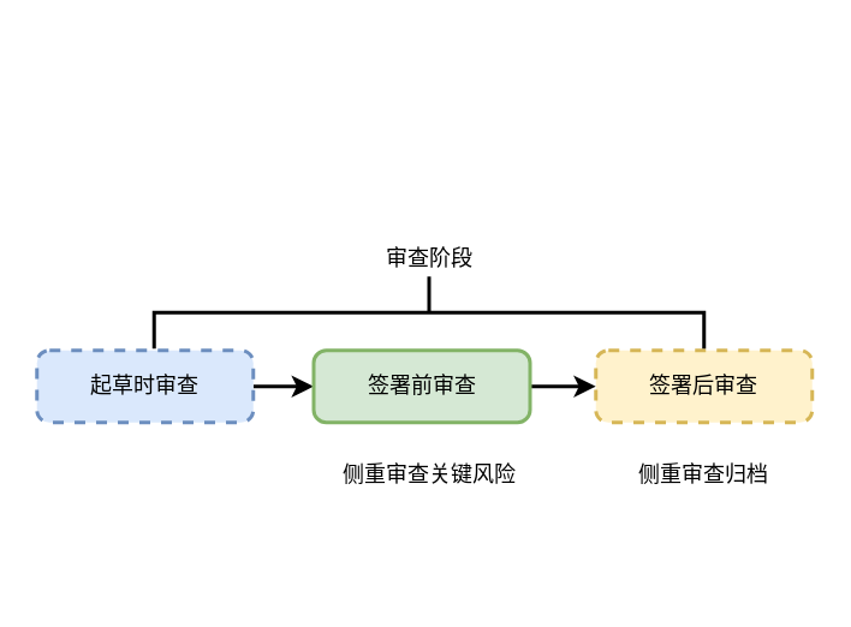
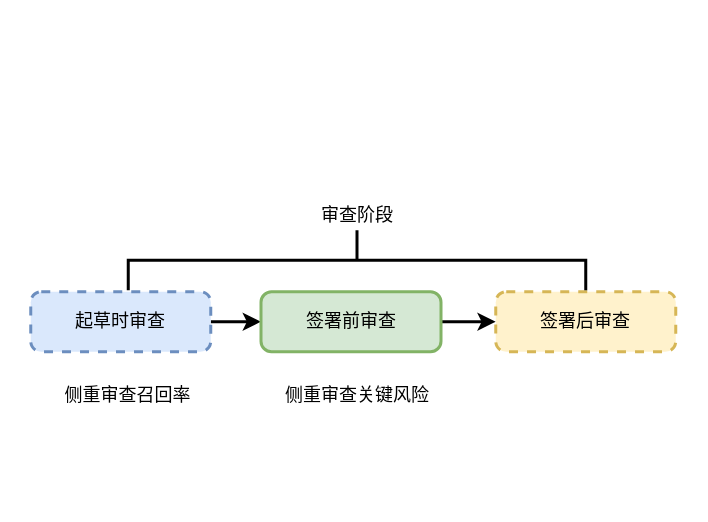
  <mxCell id="0" />
  <mxCell id="1" parent="0" />
  <mxCell id="2" style="edgeStyle=orthogonalEdgeStyle;rounded=0;orthogonalLoop=1;jettySize=auto;html=1;entryX=0;entryY=0.5;entryDx=0;entryDy=0;strokeWidth=2;" edge="1" parent="1" source="3" target="5"><mxGeometry relative="1" as="geometry" /></mxCell>
  <mxCell id="3" value="起草时审查" style="rounded=1;whiteSpace=wrap;html=1;absoluteArcSize=1;arcSize=14;strokeWidth=2;fillColor=#dae8fc;strokeColor=#6c8ebf;dashed=1;" vertex="1" parent="1"><mxGeometry x="20" y="194" width="120" height="40" as="geometry" /></mxCell>
  <mxCell id="4" style="edgeStyle=orthogonalEdgeStyle;rounded=0;orthogonalLoop=1;jettySize=auto;html=1;entryX=0;entryY=0.5;entryDx=0;entryDy=0;strokeWidth=2;" edge="1" parent="1" source="5" target="6"><mxGeometry relative="1" as="geometry" /></mxCell>
  <mxCell id="5" value="签署前审查" style="rounded=1;whiteSpace=wrap;html=1;absoluteArcSize=1;arcSize=14;strokeWidth=2;fillColor=#d5e8d4;strokeColor=#82b366;" vertex="1" parent="1"><mxGeometry x="173.5" y="194" width="120" height="40" as="geometry" /></mxCell>
  <mxCell id="6" value="签署后审查" style="rounded=1;whiteSpace=wrap;html=1;absoluteArcSize=1;arcSize=14;strokeWidth=2;fillColor=#fff2cc;strokeColor=#d6b656;dashed=1;" vertex="1" parent="1"><mxGeometry x="330" y="194" width="120" height="40" as="geometry" /></mxCell>
  <mxCell id="7" value="审查阶段" style="text;html=1;align=center;verticalAlign=middle;whiteSpace=wrap;rounded=0;" vertex="1" parent="1"><mxGeometry x="207.5" y="128" width="60" height="30" as="geometry" /></mxCell>
  <mxCell id="8" value="" style="strokeWidth=2;html=1;shape=mxgraph.flowchart.annotation_2;align=left;labelPosition=right;pointerEvents=1;rotation=90;" vertex="1" parent="1"><mxGeometry x="217.5" y="20.5" width="40" height="305" as="geometry" /></mxCell>
+ <mxCell id="9" value="侧重审查召回率" style="text;html=1;align=center;verticalAlign=middle;whiteSpace=wrap;rounded=0;strokeWidth=1;fontColor=light-dark(#000000,#EDEDED);" vertex="1" parent="1"><mxGeometry x="30" y="248" width="110" height="30" as="geometry" /></mxCell>
  <mxCell id="10" value="侧重审查关键风险" style="text;html=1;align=center;verticalAlign=middle;whiteSpace=wrap;rounded=0;strokeWidth=1;fontColor=light-dark(#000000,#EDEDED);" vertex="1" parent="1"><mxGeometry x="182.5" y="248" width="110" height="30" as="geometry" /></mxCell>
- <mxCell id="11" value="侧重审查归档" style="text;html=1;align=center;verticalAlign=middle;whiteSpace=wrap;rounded=0;strokeWidth=1;fontColor=light-dark(#000000,#EDEDED);" vertex="1" parent="1"><mxGeometry x="335" y="248" width="110" height="30" as="geometry" /></mxCell>
